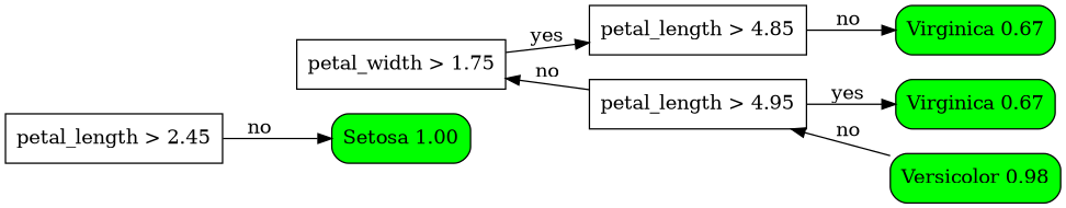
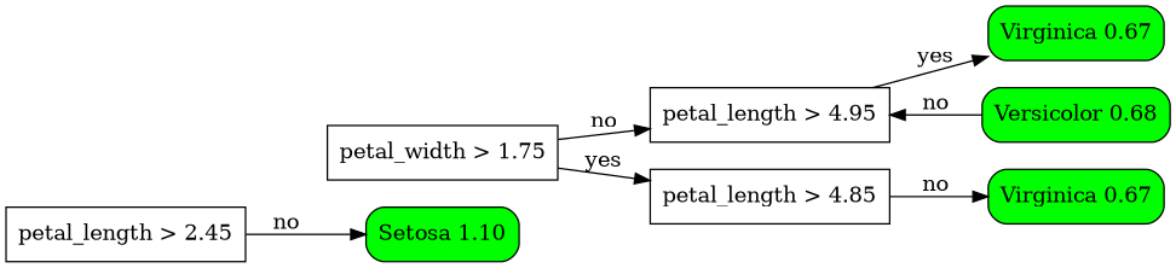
  digraph {
    fontname="DejaVu Serif"
    rankdir=LR
    node [fontname="DejaVu Serif" shape=box]
    edge [fontname="DejaVu Serif"]
    n1 [label="petal_length > 2.45"]
-   n2 [fillcolor=green label="Setosa 1.00" style="rounded,filled"]
+   n2 [fillcolor=green label="Setosa 1.10" style="rounded,filled"]
    n3 [label="petal_width > 1.75"]
    n4 [label="petal_length > 4.95"]
    n5 [label="petal_length > 4.85"]
-   n6 [fillcolor=green label="Versicolor 0.98" style="rounded,filled"]
+   n6 [fillcolor=green label="Versicolor 0.68" style="rounded,filled"]
    n7 [fillcolor=green label="Virginica 0.67" style="rounded,filled"]
    n8 [fillcolor=green label="Virginica 0.67" style="rounded,filled"]
    subgraph sub_1 {
      rank=same
      n1
    }
    subgraph sub_2 {
      rank=same
      n2
      n3
    }
    subgraph sub_3 {
      rank=same
      n4
      n5
    }
    subgraph sub_4 {
      rank=same
      n6
      n7
      n8
    }
    n1 -> n2 [label=no]
-   n4 -> n3 [label=no]
+   n3 -> n4 [label=no]
    n3 -> n5 [label=yes]
    n4 -> n7 [label=yes]
    n5 -> n8 [label=no]
    n6 -> n4 [label=no]
  }
